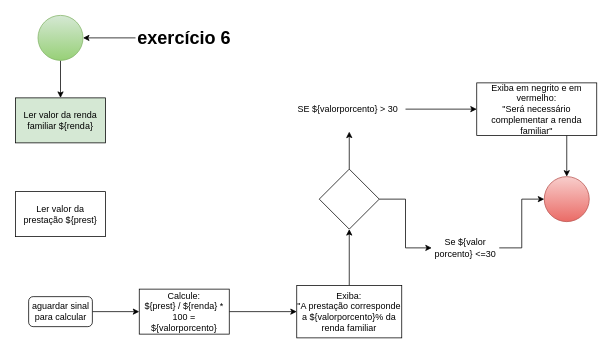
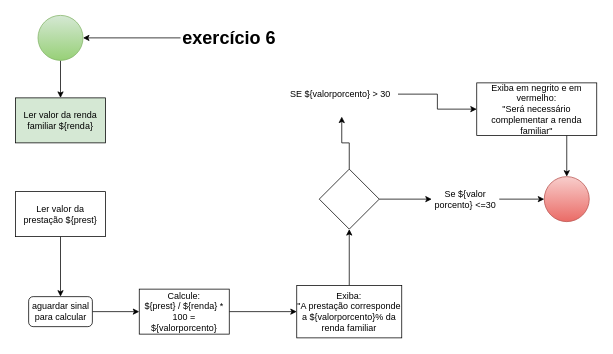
  <mxCell id="0" />
  <mxCell id="1" parent="0" />
  <mxCell id="2" style="edgeStyle=orthogonalEdgeStyle;rounded=0;orthogonalLoop=1;jettySize=auto;html=1;entryX=1;entryY=0.5;entryDx=0;entryDy=0;" parent="1" source="3" target="22" edge="1"><mxGeometry relative="1" as="geometry" /></mxCell>
- <mxCell id="3" value="&lt;h1&gt;exercício 6&lt;/h1&gt;" style="text;html=1;strokeColor=none;fillColor=none;align=center;verticalAlign=middle;whiteSpace=wrap;rounded=0;" parent="1" vertex="1"><mxGeometry x="180" y="35" width="130" height="30" as="geometry" /></mxCell>
+ <mxCell id="3" value="&lt;h1&gt;exercício 6&lt;/h1&gt;" style="text;html=1;strokeColor=none;fillColor=none;align=center;verticalAlign=middle;whiteSpace=wrap;rounded=0;" parent="1" vertex="1"><mxGeometry x="240" y="35" width="130" height="30" as="geometry" /></mxCell>
  <mxCell id="4" value="Ler valor da renda familiar ${renda}" style="whiteSpace=wrap;html=1;fillColor=#d5e8d4;" parent="1" vertex="1"><mxGeometry x="20" y="130" width="120" height="60" as="geometry" /></mxCell>
+ <mxCell id="5" value="" style="edgeStyle=orthogonalEdgeStyle;rounded=0;orthogonalLoop=1;jettySize=auto;html=1;" parent="1" source="6" target="8" edge="1"><mxGeometry relative="1" as="geometry" /></mxCell>
  <mxCell id="6" value="Ler valor da prestação ${prest}" style="whiteSpace=wrap;html=1;" parent="1" vertex="1"><mxGeometry x="20" y="255" width="120" height="60" as="geometry" /></mxCell>
  <mxCell id="7" value="" style="edgeStyle=orthogonalEdgeStyle;rounded=0;orthogonalLoop=1;jettySize=auto;html=1;" parent="1" source="8" target="10" edge="1"><mxGeometry relative="1" as="geometry" /></mxCell>
  <mxCell id="8" value="aguardar sinal para calcular" style="whiteSpace=wrap;html=1;rounded=1;" parent="1" vertex="1"><mxGeometry x="37.5" y="395" width="85" height="40" as="geometry" /></mxCell>
  <mxCell id="9" value="" style="edgeStyle=orthogonalEdgeStyle;rounded=0;orthogonalLoop=1;jettySize=auto;html=1;" parent="1" source="10" target="12" edge="1"><mxGeometry relative="1" as="geometry" /></mxCell>
  <mxCell id="10" value="Calcule:&lt;br&gt;${prest} / ${renda} * 100 = ${valorporcento}" style="whiteSpace=wrap;html=1;rounded=0;" parent="1" vertex="1"><mxGeometry x="185" y="385" width="120" height="60" as="geometry" /></mxCell>
  <mxCell id="11" value="" style="edgeStyle=orthogonalEdgeStyle;rounded=0;orthogonalLoop=1;jettySize=auto;html=1;" parent="1" source="12" target="15" edge="1"><mxGeometry relative="1" as="geometry" /></mxCell>
  <mxCell id="12" value="Exiba: &lt;br&gt;&quot;A prestação corresponde a ${valorporcento}% da renda familiar" style="whiteSpace=wrap;html=1;rounded=0;" parent="1" vertex="1"><mxGeometry x="395" y="380" width="140" height="70" as="geometry" /></mxCell>
  <mxCell id="13" style="edgeStyle=orthogonalEdgeStyle;rounded=0;orthogonalLoop=1;jettySize=auto;html=1;exitX=0.5;exitY=0;exitDx=0;exitDy=0;entryX=0.5;entryY=1;entryDx=0;entryDy=0;" parent="1" source="15" target="17" edge="1"><mxGeometry relative="1" as="geometry" /></mxCell>
  <mxCell id="14" style="edgeStyle=orthogonalEdgeStyle;rounded=0;orthogonalLoop=1;jettySize=auto;html=1;exitX=1;exitY=0.5;exitDx=0;exitDy=0;entryX=0;entryY=0.5;entryDx=0;entryDy=0;" edge="1" parent="1" source="15" target="24"><mxGeometry relative="1" as="geometry" /></mxCell>
  <mxCell id="15" value="" style="rhombus;whiteSpace=wrap;html=1;rounded=0;" parent="1" vertex="1"><mxGeometry x="425" y="225" width="80" height="80" as="geometry" /></mxCell>
  <mxCell id="16" value="" style="edgeStyle=orthogonalEdgeStyle;rounded=0;orthogonalLoop=1;jettySize=auto;html=1;" parent="1" source="17" target="19" edge="1"><mxGeometry relative="1" as="geometry" /></mxCell>
- <mxCell id="17" value="SE ${valorporcento} &amp;gt; 30&amp;nbsp;" style="text;html=1;strokeColor=none;fillColor=none;align=center;verticalAlign=middle;whiteSpace=wrap;rounded=0;" parent="1" vertex="1"><mxGeometry x="390" y="115" width="150" height="60" as="geometry" /></mxCell>
+ <mxCell id="17" value="SE ${valorporcento} &amp;gt; 30&amp;nbsp;" style="text;html=1;strokeColor=none;fillColor=none;align=center;verticalAlign=middle;whiteSpace=wrap;rounded=0;" parent="1" vertex="1"><mxGeometry x="380" y="95" width="150" height="60" as="geometry" /></mxCell>
  <mxCell id="18" style="edgeStyle=orthogonalEdgeStyle;rounded=0;orthogonalLoop=1;jettySize=auto;html=1;exitX=0.75;exitY=1;exitDx=0;exitDy=0;entryX=0.5;entryY=0;entryDx=0;entryDy=0;" edge="1" parent="1" source="19" target="20"><mxGeometry relative="1" as="geometry" /></mxCell>
  <mxCell id="19" value="Exiba em negrito e em vermelho:&lt;br&gt;&quot;Será necessário complementar a renda familiar&quot;" style="whiteSpace=wrap;html=1;" parent="1" vertex="1"><mxGeometry x="635" y="110" width="160" height="70" as="geometry" /></mxCell>
  <mxCell id="20" value="" style="ellipse;whiteSpace=wrap;html=1;rounded=0;fillColor=#f8cecc;strokeColor=#b85450;gradientColor=#ea6b66;" parent="1" vertex="1"><mxGeometry x="725" y="235" width="60" height="60" as="geometry" /></mxCell>
  <mxCell id="21" style="edgeStyle=orthogonalEdgeStyle;rounded=0;orthogonalLoop=1;jettySize=auto;html=1;entryX=0.5;entryY=0;entryDx=0;entryDy=0;" parent="1" source="22" target="4" edge="1"><mxGeometry relative="1" as="geometry" /></mxCell>
  <mxCell id="22" value="" style="ellipse;whiteSpace=wrap;html=1;rounded=0;fillColor=#d5e8d4;strokeColor=#82b366;gradientColor=#97d077;" parent="1" vertex="1"><mxGeometry x="50" y="20" width="60" height="60" as="geometry" /></mxCell>
  <mxCell id="23" style="edgeStyle=orthogonalEdgeStyle;rounded=0;orthogonalLoop=1;jettySize=auto;html=1;exitX=1;exitY=0.5;exitDx=0;exitDy=0;entryX=0;entryY=0.5;entryDx=0;entryDy=0;" edge="1" parent="1" source="24" target="20"><mxGeometry relative="1" as="geometry" /></mxCell>
- <mxCell id="24" value="Se ${valor porcento} &amp;lt;=30" style="text;html=1;strokeColor=none;fillColor=none;align=center;verticalAlign=middle;whiteSpace=wrap;rounded=0;" vertex="1" parent="1"><mxGeometry x="575" y="315" width="90" height="30" as="geometry" /></mxCell>
+ <mxCell id="24" value="Se ${valor porcento} &amp;lt;=30" style="text;html=1;strokeColor=none;fillColor=none;align=center;verticalAlign=middle;whiteSpace=wrap;rounded=0;" vertex="1" parent="1"><mxGeometry x="575" y="250" width="90" height="30" as="geometry" /></mxCell>
